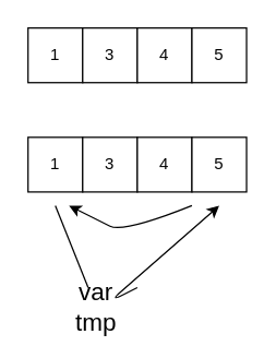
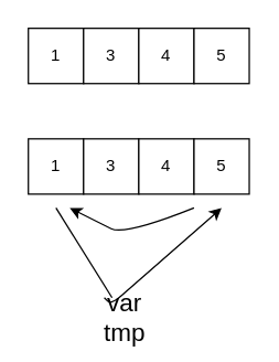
  <mxCell id="0" />
  <mxCell id="1" parent="0" />
  <mxCell id="2" value="1" style="whiteSpace=wrap;html=1;aspect=fixed;" vertex="1" parent="1"><mxGeometry x="20" y="20" width="40" height="40" as="geometry" /></mxCell>
  <mxCell id="3" value="3" style="whiteSpace=wrap;html=1;aspect=fixed;" vertex="1" parent="1"><mxGeometry x="60" y="20" width="40" height="40" as="geometry" /></mxCell>
  <mxCell id="4" value="4" style="whiteSpace=wrap;html=1;aspect=fixed;" vertex="1" parent="1"><mxGeometry x="100" y="20" width="40" height="40" as="geometry" /></mxCell>
  <mxCell id="5" value="5" style="whiteSpace=wrap;html=1;aspect=fixed;" vertex="1" parent="1"><mxGeometry x="140" y="20" width="40" height="40" as="geometry" /></mxCell>
  <mxCell id="6" value="1" style="whiteSpace=wrap;html=1;aspect=fixed;" vertex="1" parent="1"><mxGeometry x="20" y="100" width="40" height="40" as="geometry" /></mxCell>
  <mxCell id="7" value="3" style="whiteSpace=wrap;html=1;aspect=fixed;" vertex="1" parent="1"><mxGeometry x="60" y="100" width="40" height="40" as="geometry" /></mxCell>
  <mxCell id="8" value="4" style="whiteSpace=wrap;html=1;aspect=fixed;" vertex="1" parent="1"><mxGeometry x="100" y="100" width="40" height="40" as="geometry" /></mxCell>
  <mxCell id="9" value="5" style="whiteSpace=wrap;html=1;aspect=fixed;" vertex="1" parent="1"><mxGeometry x="140" y="100" width="40" height="40" as="geometry" /></mxCell>
  <mxCell id="10" value="" style="curved=1;endArrow=classic;html=1;fontSize=18;jumpSize=7;" edge="1" parent="1"><mxGeometry width="50" height="50" relative="1" as="geometry"><mxPoint x="140" y="150" as="sourcePoint" /><mxPoint x="50" y="150" as="targetPoint" /><Array as="points"><mxPoint x="140" y="150" /><mxPoint x="90" y="170" /><mxPoint x="70" y="160" /></Array></mxGeometry></mxCell>
  <mxCell id="11" value="" style="endArrow=classic;html=1;fontSize=18;jumpSize=7;rounded=1;startArrow=none;" edge="1" parent="1" source="13"><mxGeometry width="50" height="50" relative="1" as="geometry"><mxPoint x="40" y="150" as="sourcePoint" /><mxPoint x="160" y="150" as="targetPoint" /><Array as="points"><mxPoint x="80" y="220" /></Array></mxGeometry></mxCell>
  <mxCell id="12" value="" style="endArrow=none;html=1;fontSize=18;jumpSize=7;rounded=1;" edge="1" parent="1" target="13"><mxGeometry width="50" height="50" relative="1" as="geometry"><mxPoint x="40" y="150" as="sourcePoint" /><mxPoint x="160" y="150" as="targetPoint" /><Array as="points" /></mxGeometry></mxCell>
- <mxCell id="13" value="var tmp" style="text;html=1;strokeColor=none;fillColor=none;align=center;verticalAlign=middle;whiteSpace=wrap;rounded=0;fontSize=18;" vertex="1" parent="1"><mxGeometry x="40" y="210" width="60" height="30" as="geometry" /></mxCell>
+ <mxCell id="13" value="var tmp" style="text;html=1;strokeColor=none;fillColor=none;align=center;verticalAlign=middle;whiteSpace=wrap;rounded=0;fontSize=18;" vertex="1" parent="1"><mxGeometry x="60" y="215" width="60" height="30" as="geometry" /></mxCell>
